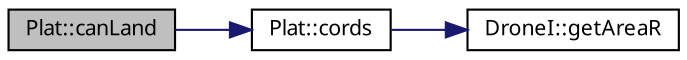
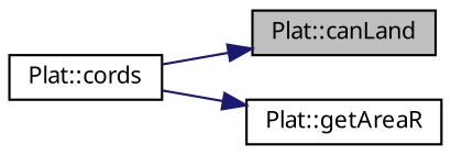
  digraph {
    fontname="Noto Sans"
    rankdir=LR
    node [color=black fillcolor=white fontname="Noto Sans" fontsize=10 shape=record style=filled]
    edge [color=midnightblue fontname="Noto Sans" fontsize=10 labelfontname=Helvetica labelfontsize=10 style=solid]
    n1 [fillcolor=grey75 fontcolor=black height=0.2 label="Plat::canLand" width=0.4]
    n2 [height=0.2 label="Plat::cords" width=0.4]
-   n3 [height=0.2 label="DroneI::getAreaR" width=0.4]
-   n1 -> n2
+   n3 [height=0.2 label="Plat::getAreaR" width=0.4]
+   n2 -> n1
    n2 -> n3
  }
